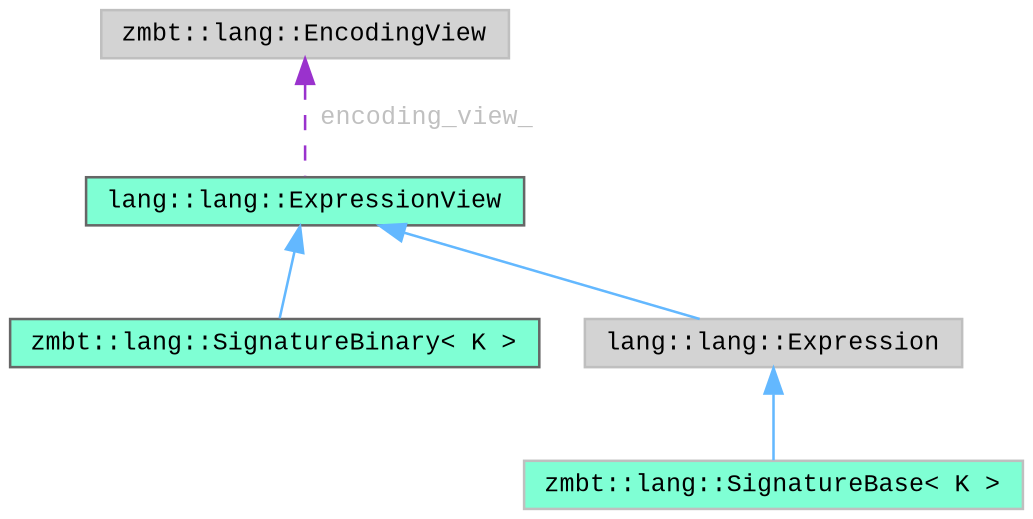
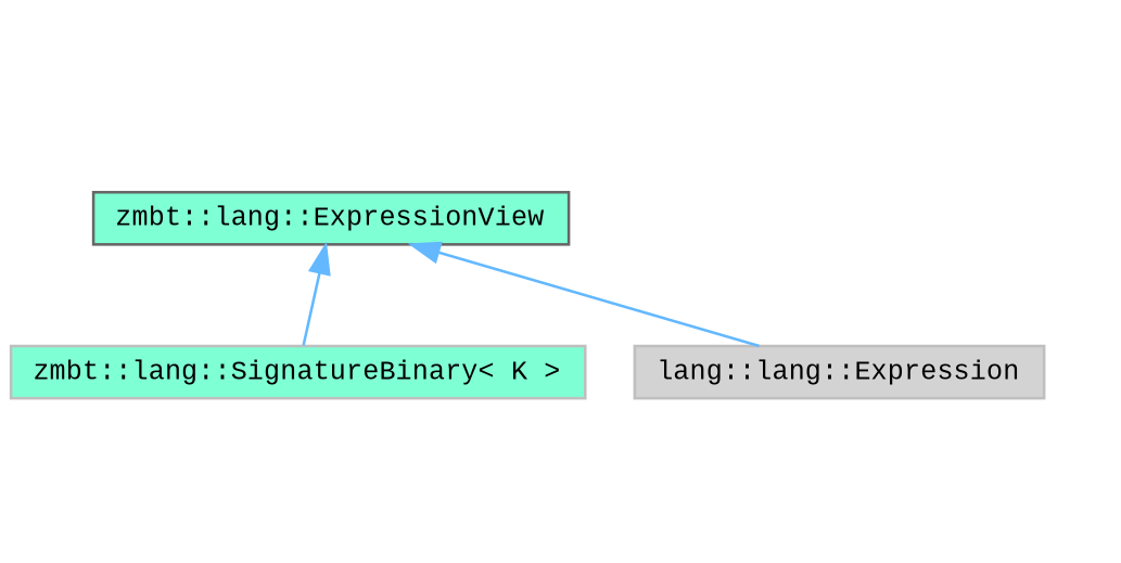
  digraph {
    fontname="Liberation Mono"
    node [color=grey75 fillcolor=aquamarine fontname="Liberation Mono" fontsize=10 shape=box style=filled]
    edge [color=steelblue1 dir=back fontname="Liberation Mono" fontsize=10 labelfontname=Helvetica labelfontsize=10 style=solid]
-   n1 [color=gray40 fontcolor=black height=0.2 label="zmbt::lang::SignatureBinary\< K \>" width=0.4]
-   n2 [height=0.2 label="zmbt::lang::SignatureBase\< K \>" width=0.4]
+   n1 [fontcolor=black height=0.2 label="zmbt::lang::SignatureBinary\< K \>" width=0.4]
    n3 [fillcolor=lightgrey height=0.2 label="lang::lang::Expression" width=0.4]
-   n4 [color=gray40 height=0.2 label="lang::lang::ExpressionView" width=0.4]
-   n5 [fillcolor=lightgrey height=0.2 label="zmbt::lang::EncodingView" width=0.4]
-   n3 -> n2
+   n4 [color=gray40 height=0.2 label="zmbt::lang::ExpressionView" width=0.4]
    n4 -> n1
    n4 -> n3
-   n5 -> n4 [color=darkorchid3 fontcolor=grey label=" encoding_view_" style=dashed]
  }
